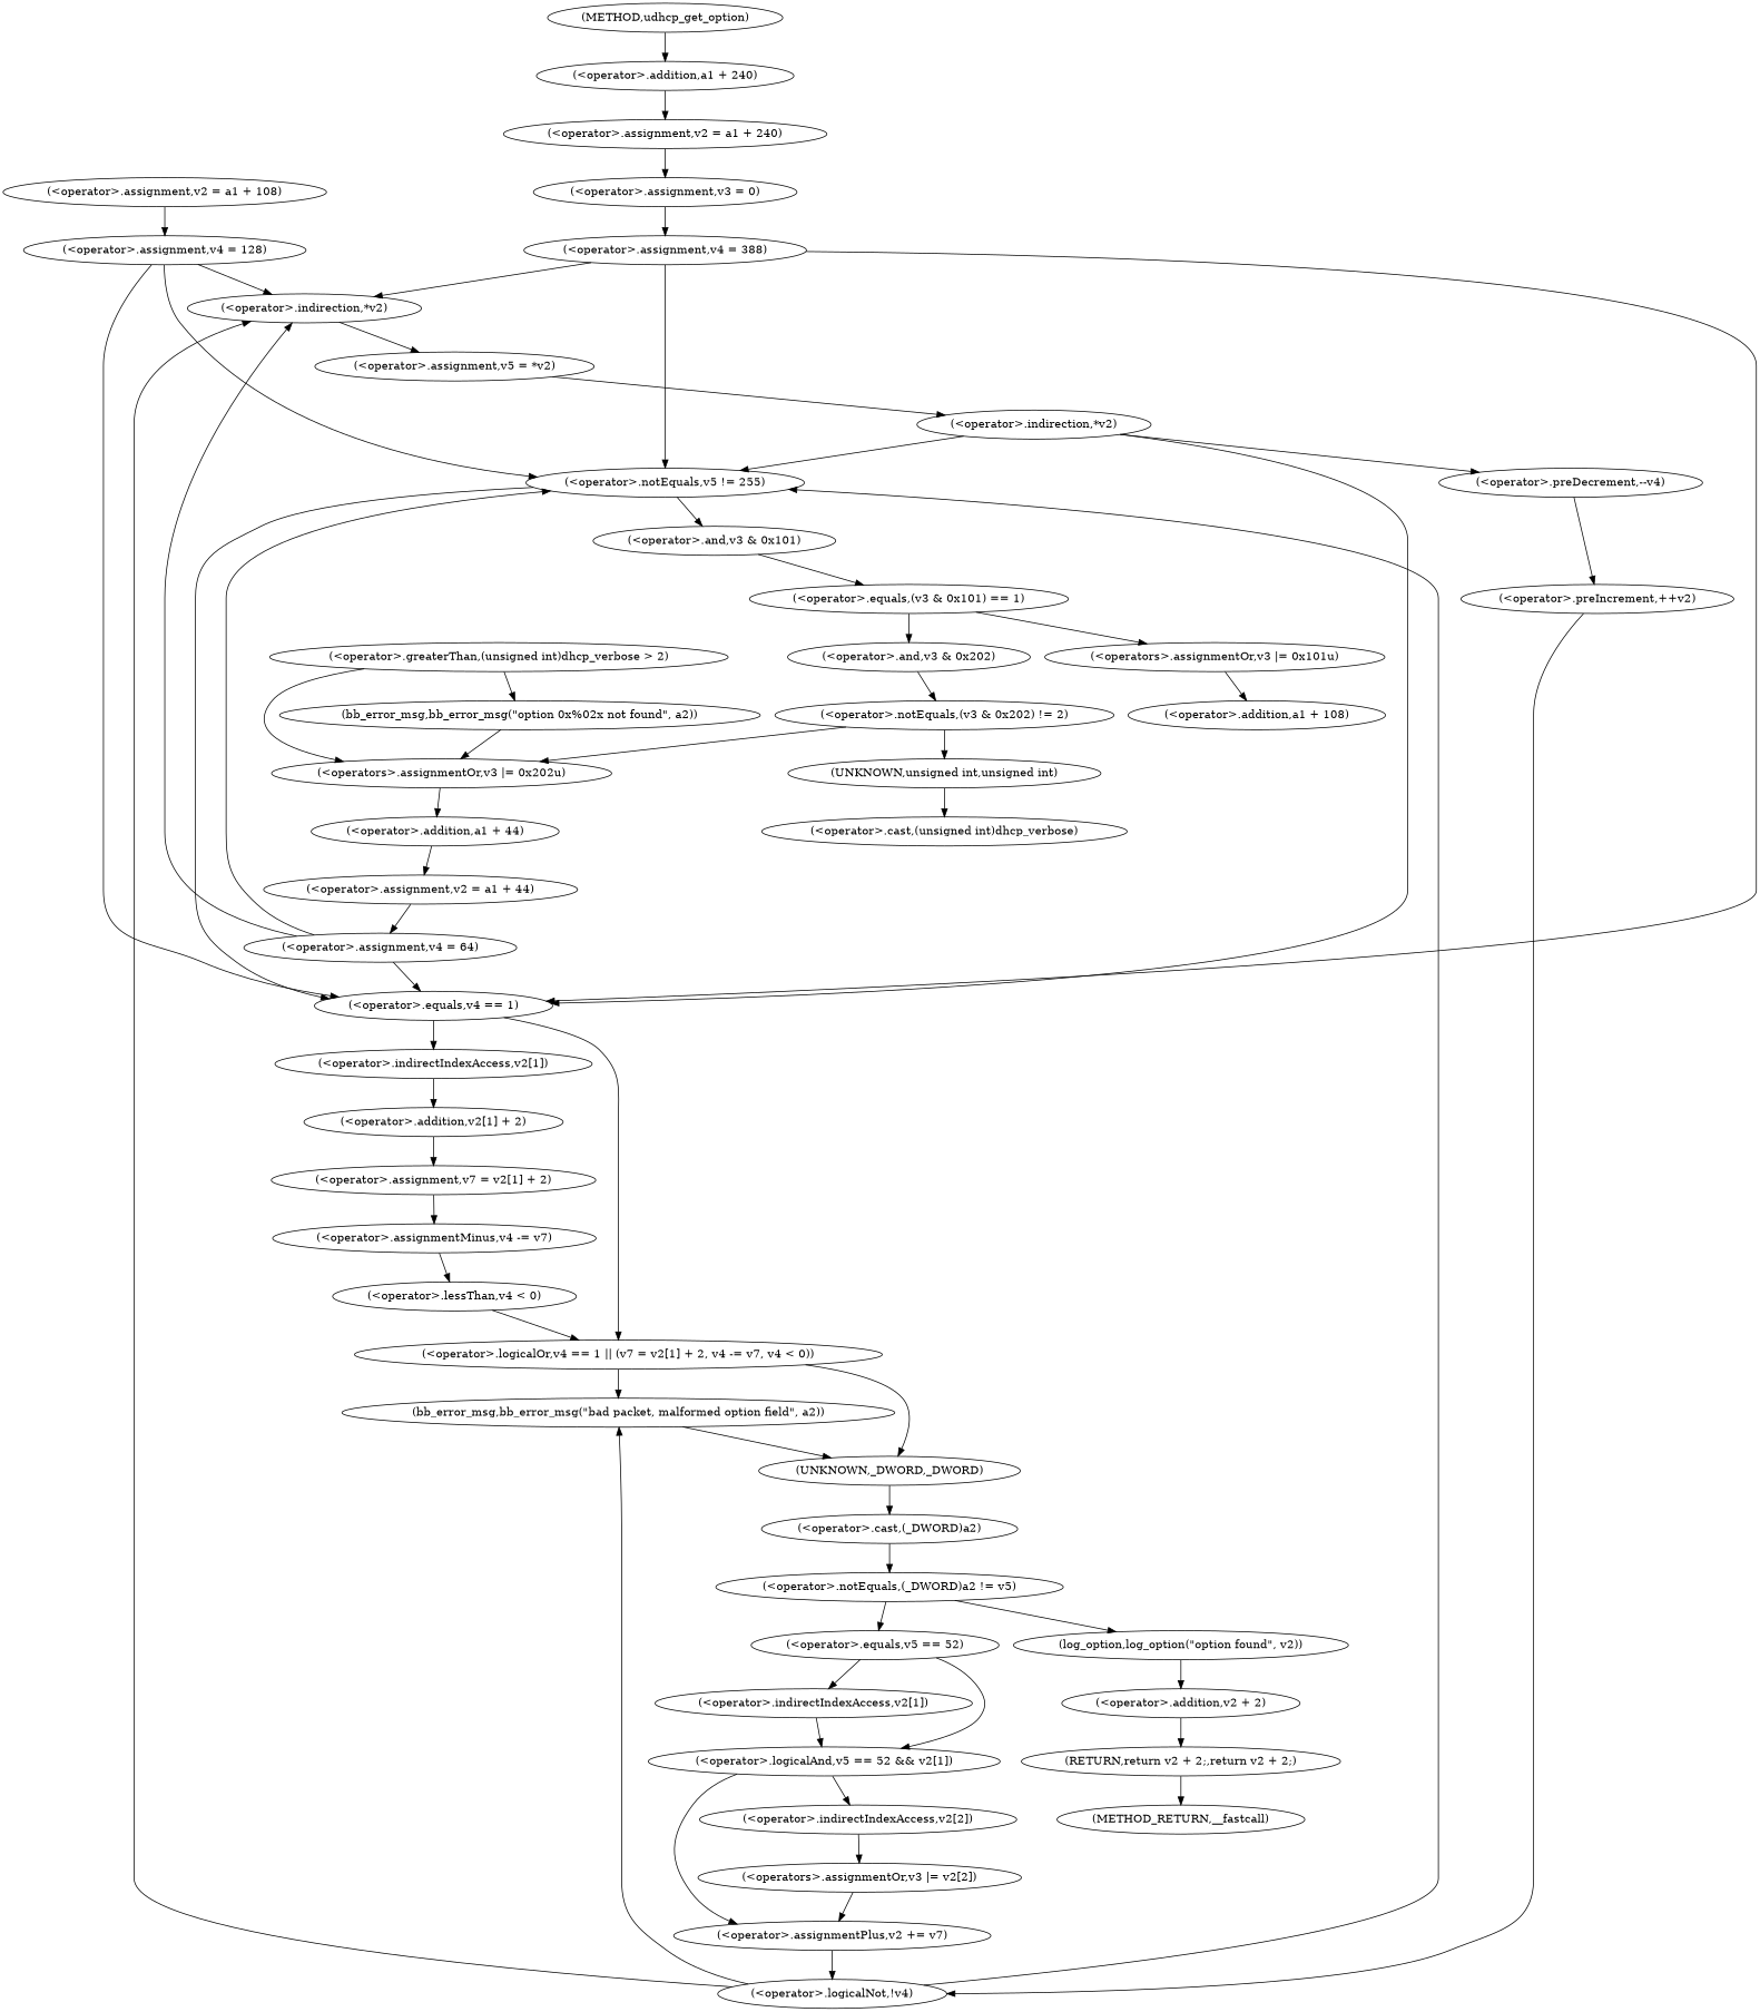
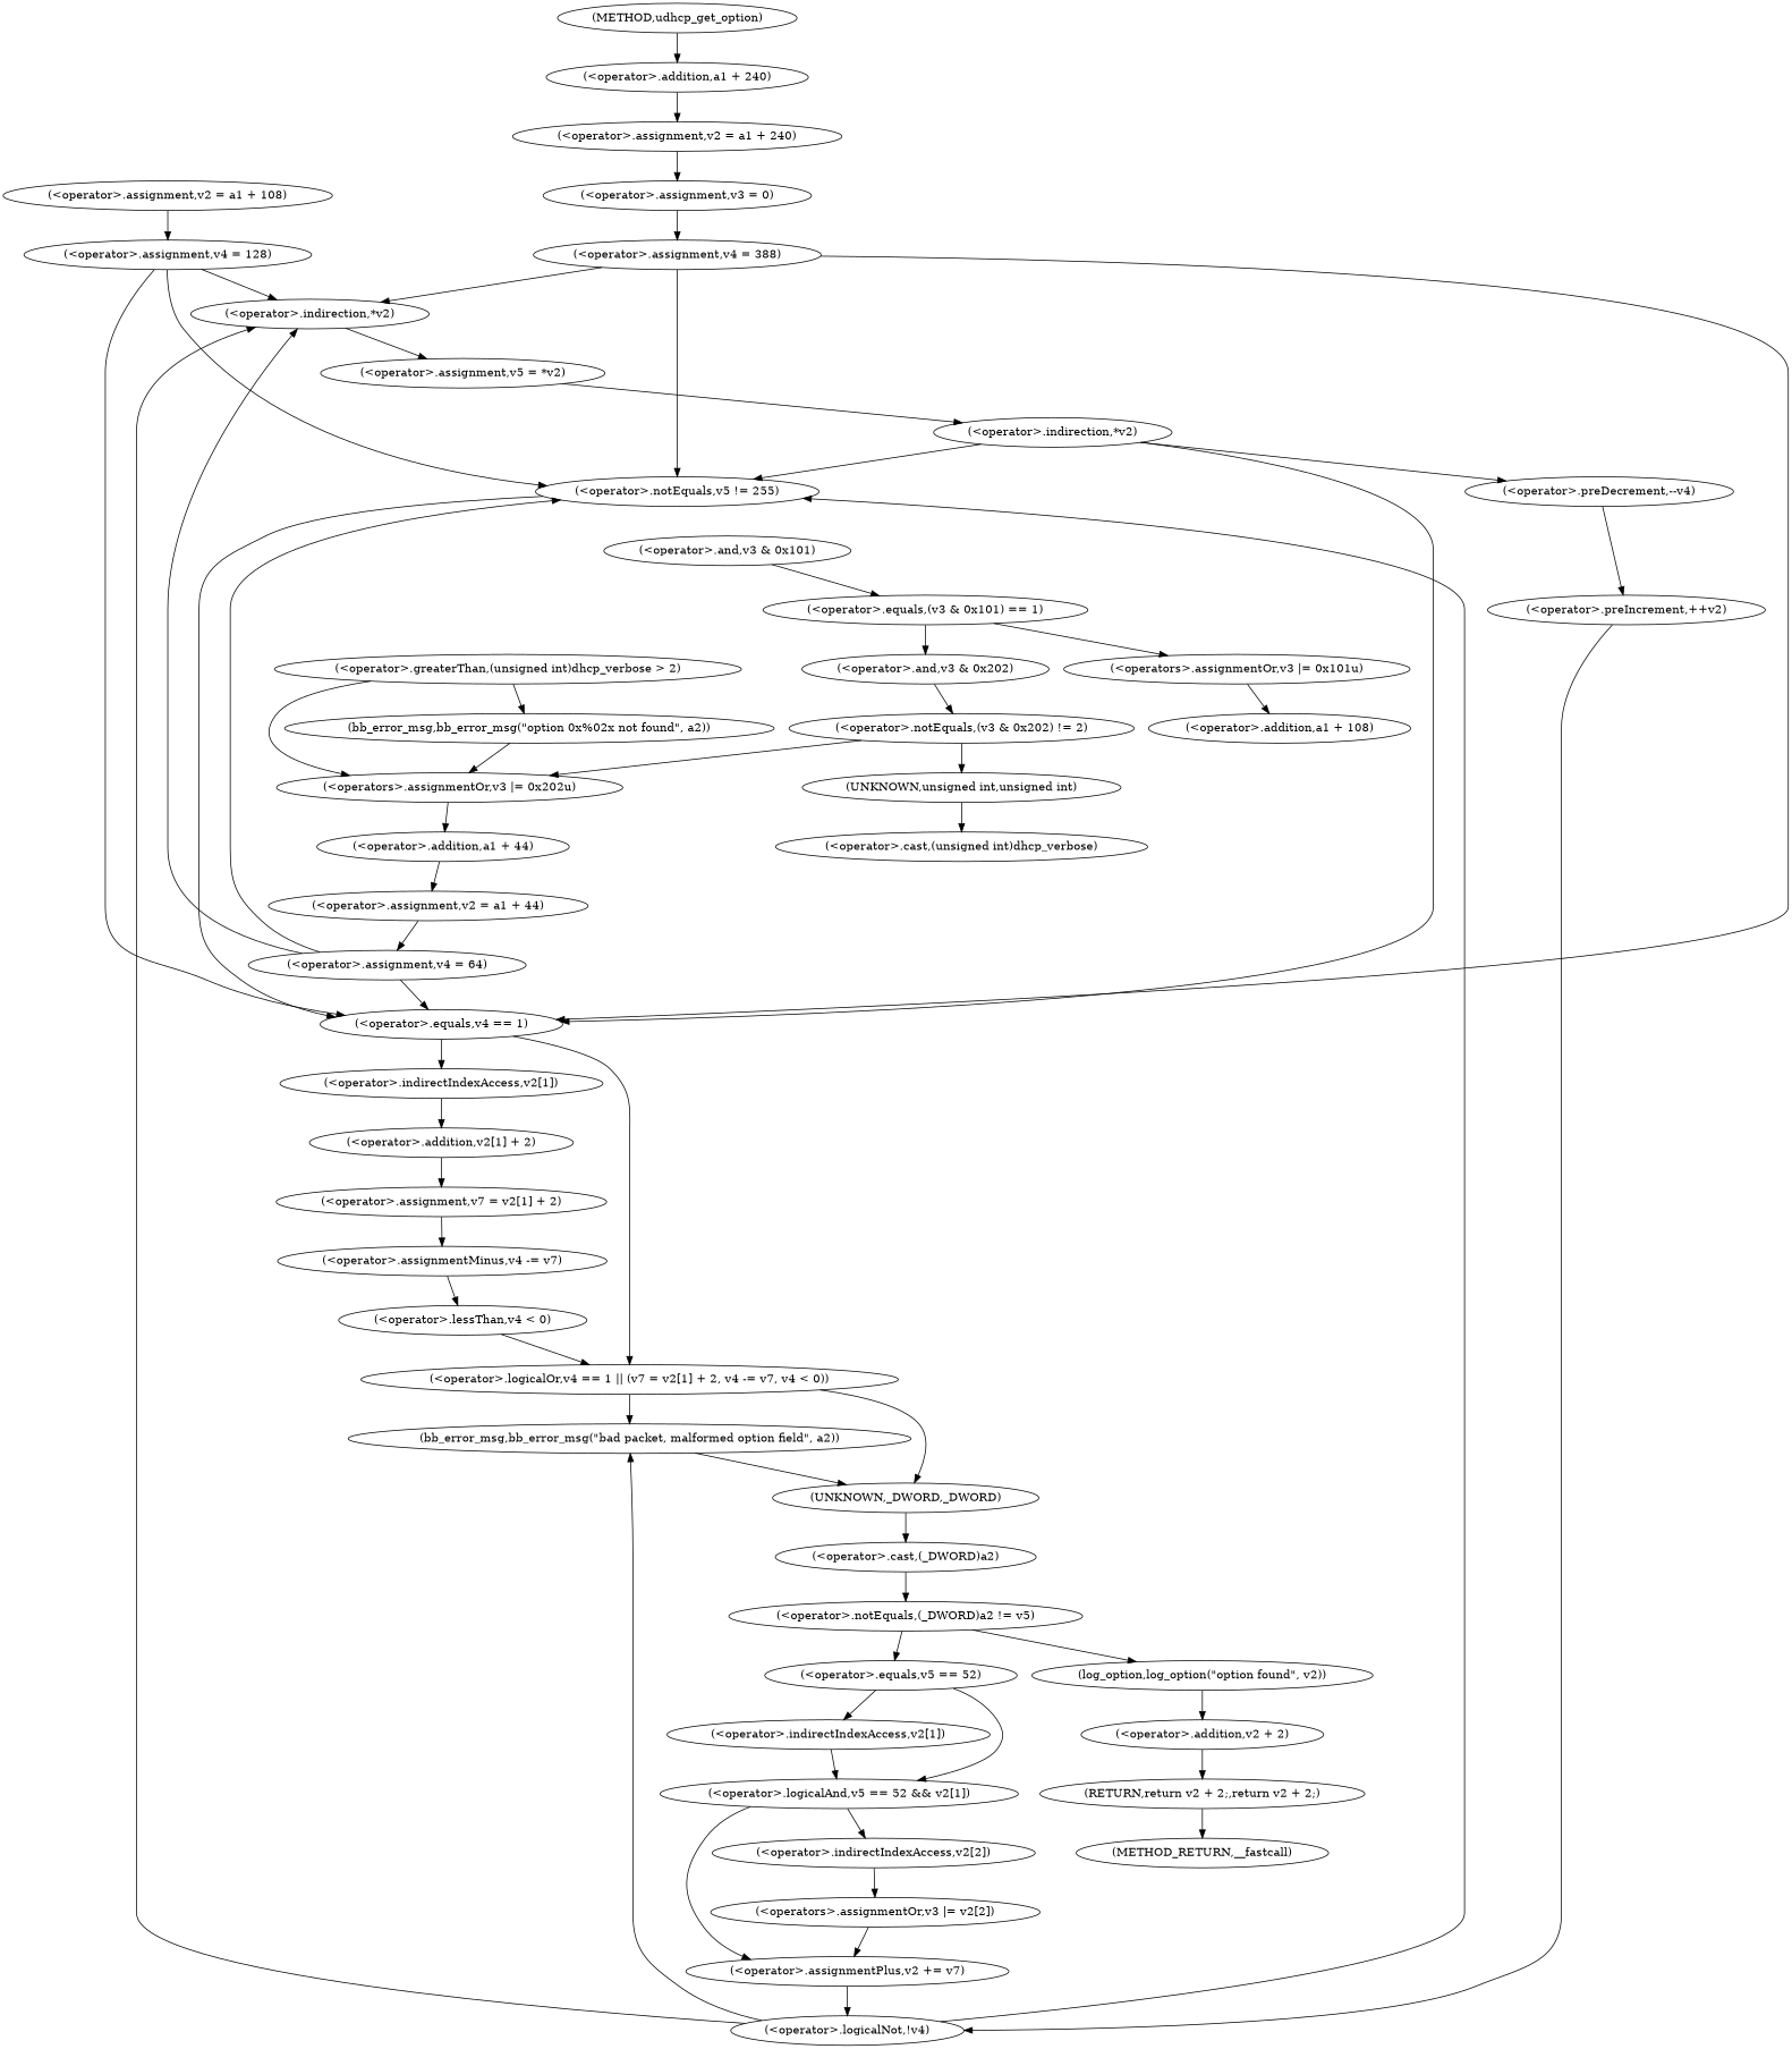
  digraph {
    n1 [label="(<operator>.assignment,v2 = a1 + 240)"]
    n2 [label="(<operator>.assignment,v3 = 0)"]
    n3 [label="(<operator>.assignment,v4 = 388)"]
    n4 [label="(<operator>.addition,a1 + 240)"]
    n5 [label="(<operator>.indirection,*v2)"]
    n6 [label="(<operator>.notEquals,v5 != 255)"]
    n7 [label="(<operator>.equals,v4 == 1)"]
    n8 [label="(<operator>.assignment,v5 = *v2)"]
    n9 [label="(<operator>.and,v3 & 0x101)"]
    n10 [label="(<operator>.logicalOr,v4 == 1 || (v7 = v2[1] + 2, v4 -= v7, v4 < 0))"]
    n11 [label="(<operator>.indirectIndexAccess,v2[1])"]
    n12 [label="(<operator>.indirection,*v2)"]
    n13 [label="(<operator>.preDecrement,--v4)"]
    n14 [label="(<operator>.preIncrement,++v2)"]
    n15 [label="(<operator>.logicalNot,!v4)"]
    n16 [label="(bb_error_msg,bb_error_msg(\"bad packet, malformed option field\", a2))"]
    n17 [label="(UNKNOWN,_DWORD,_DWORD)"]
    n18 [label="(<operator>.equals,(v3 & 0x101) == 1)"]
    n19 [label="(<operators>.assignmentOr,v3 |= 0x101u)"]
    n20 [label="(<operator>.and,v3 & 0x202)"]
    n21 [label="(<operator>.addition,a1 + 108)"]
    n22 [label="(<operator>.notEquals,(v3 & 0x202) != 2)"]
    n23 [label="(<operator>.assignment,v2 = a1 + 108)"]
    n24 [label="(<operator>.assignment,v4 = 128)"]
    n25 [label="(UNKNOWN,unsigned int,unsigned int)"]
    n26 [label="(<operators>.assignmentOr,v3 |= 0x202u)"]
    n27 [label="(<operator>.cast,(unsigned int)dhcp_verbose)"]
    n28 [label="(<operator>.addition,a1 + 44)"]
    n29 [label="(<operator>.greaterThan,(unsigned int)dhcp_verbose > 2)"]
    n30 [label="(bb_error_msg,bb_error_msg(\"option 0x%02x not found\", a2))"]
    n31 [label="(<operator>.assignment,v2 = a1 + 44)"]
    n32 [label="(<operator>.assignment,v4 = 64)"]
    n33 [label="(<operator>.cast,(_DWORD)a2)"]
    n34 [label="(<operator>.addition,v2[1] + 2)"]
    n35 [label="(<operator>.assignment,v7 = v2[1] + 2)"]
    n36 [label="(<operator>.assignmentMinus,v4 -= v7)"]
    n37 [label="(<operator>.lessThan,v4 < 0)"]
    n38 [label="(<operator>.notEquals,(_DWORD)a2 != v5)"]
    n39 [label="(<operator>.equals,v5 == 52)"]
    n40 [label="(log_option,log_option(\"option found\", v2))"]
    n41 [label="(<operator>.logicalAnd,v5 == 52 && v2[1])"]
    n42 [label="(<operator>.indirectIndexAccess,v2[1])"]
    n43 [label="(<operator>.addition,v2 + 2)"]
    n44 [label="(<operator>.indirectIndexAccess,v2[2])"]
    n45 [label="(<operator>.assignmentPlus,v2 += v7)"]
    n46 [label="(<operators>.assignmentOr,v3 |= v2[2])"]
    n47 [label="(RETURN,return v2 + 2;,return v2 + 2;)"]
    n48 [label="(METHOD_RETURN,__fastcall)"]
    n49 [label="(METHOD,udhcp_get_option)"]
    n1 -> n2
    n2 -> n3
    n3 -> n5
    n3 -> n6
    n3 -> n7
    n4 -> n1
    n5 -> n8
    n6 -> n7
-   n6 -> n9
    n7 -> n10
    n7 -> n11
    n8 -> n12
    n9 -> n18
    n10 -> n16
    n10 -> n17
    n11 -> n34
    n12 -> n6
    n12 -> n7
    n12 -> n13
    n13 -> n14
    n14 -> n15
    n15 -> n5
    n15 -> n6
    n15 -> n16
    n16 -> n17
    n17 -> n33
    n18 -> n19
    n18 -> n20
    n19 -> n21
    n20 -> n22
    n22 -> n25
    n22 -> n26
    n23 -> n24
    n24 -> n5
    n24 -> n6
    n24 -> n7
    n25 -> n27
    n26 -> n28
    n28 -> n31
    n29 -> n26
    n29 -> n30
    n30 -> n26
    n31 -> n32
    n32 -> n5
    n32 -> n6
    n32 -> n7
    n33 -> n38
    n34 -> n35
    n35 -> n36
    n36 -> n37
    n37 -> n10
    n38 -> n39
    n38 -> n40
    n39 -> n41
    n39 -> n42
    n40 -> n43
    n41 -> n44
    n41 -> n45
    n42 -> n41
    n43 -> n47
    n44 -> n46
    n45 -> n15
    n46 -> n45
    n47 -> n48
    n49 -> n4
  }
